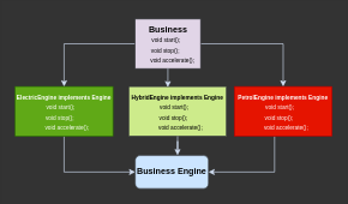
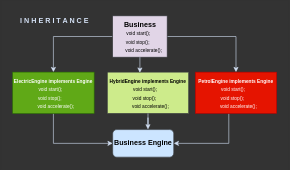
  <mxCell id="0" />
  <mxCell id="1" parent="0" />
  <mxCell id="2" style="edgeStyle=orthogonalEdgeStyle;rounded=0;orthogonalLoop=1;jettySize=auto;html=1;entryX=0.5;entryY=0;entryDx=0;entryDy=0;strokeColor=#D4E1F5;fillColor=#cdeb8b;" edge="1" parent="1" source="4" target="7"><mxGeometry relative="1" as="geometry" /></mxCell>
  <mxCell id="3" style="edgeStyle=orthogonalEdgeStyle;rounded=0;orthogonalLoop=1;jettySize=auto;html=1;strokeColor=#D4E1F5;" edge="1" parent="1" source="4" target="10"><mxGeometry relative="1" as="geometry" /></mxCell>
  <mxCell id="4" value="&lt;div&gt;&lt;font style=&quot;font-size: 8px;&quot;&gt;&lt;br&gt;&amp;nbsp; &amp;nbsp; &amp;nbsp; &amp;nbsp; void start();&amp;nbsp; &amp;nbsp; &amp;nbsp; &amp;nbsp; &amp;nbsp;&amp;nbsp;&lt;/font&gt;&lt;/div&gt;&lt;div&gt;&lt;font style=&quot;font-size: 8px;&quot;&gt;&amp;nbsp; &amp;nbsp; &amp;nbsp; &amp;nbsp; &amp;nbsp;void stop();&amp;nbsp; &amp;nbsp; &amp;nbsp; &amp;nbsp; &amp;nbsp; &amp;nbsp;&amp;nbsp;&lt;br&gt;&lt;/font&gt;&lt;span style=&quot;font-size: 8px; background-color: transparent; color: light-dark(rgb(0, 0, 0), rgb(255, 255, 255));&quot;&gt;&amp;nbsp; &amp;nbsp; &amp;nbsp; void accelerate();&lt;/span&gt;&lt;/div&gt;" style="rounded=0;whiteSpace=wrap;html=1;fillColor=#e1d5e7;strokeColor=#36393d;" vertex="1" parent="1"><mxGeometry x="187" y="26" width="91" height="69" as="geometry" /></mxCell>
  <mxCell id="5" value="&lt;b&gt;&lt;font style=&quot;color: rgb(0, 0, 0);&quot;&gt;&amp;nbsp; Business&amp;nbsp;&amp;nbsp;&lt;/font&gt;&lt;/b&gt;" style="text;html=1;align=center;verticalAlign=middle;whiteSpace=wrap;rounded=0;" vertex="1" parent="1"><mxGeometry x="177.5" y="26" width="110" height="30" as="geometry" /></mxCell>
  <mxCell id="6" style="edgeStyle=orthogonalEdgeStyle;rounded=0;orthogonalLoop=1;jettySize=auto;html=1;strokeColor=#D4E1F5;" edge="1" parent="1" source="7" target="11"><mxGeometry relative="1" as="geometry"><Array as="points"><mxPoint x="88" y="239" /></Array></mxGeometry></mxCell>
  <mxCell id="7" value="&lt;div&gt;&lt;font style=&quot;font-size: 8px; color: rgb(255, 255, 255);&quot;&gt;&lt;b&gt;ElectricEngine implements Engine&lt;/b&gt;&lt;br&gt;&amp;nbsp; &amp;nbsp; &amp;nbsp; &amp;nbsp; void start();&amp;nbsp; &amp;nbsp; &amp;nbsp; &amp;nbsp; &amp;nbsp; &amp;nbsp;&amp;nbsp;&lt;/font&gt;&lt;/div&gt;&lt;div&gt;&lt;font style=&quot;color: rgb(255, 255, 255);&quot;&gt;&lt;font style=&quot;font-size: 8px;&quot;&gt;&amp;nbsp; &amp;nbsp; &amp;nbsp; &amp;nbsp; &amp;nbsp;void stop();&amp;nbsp; &amp;nbsp; &amp;nbsp; &amp;nbsp; &amp;nbsp; &amp;nbsp; &amp;nbsp;&amp;nbsp;&lt;br&gt;&lt;/font&gt;&lt;span style=&quot;font-size: 8px; background-color: transparent;&quot;&gt;&amp;nbsp; &amp;nbsp; &amp;nbsp; void accelerate();&amp;nbsp;&amp;nbsp;&lt;/span&gt;&lt;/font&gt;&lt;/div&gt;" style="rounded=0;whiteSpace=wrap;html=1;fillColor=#60a917;strokeColor=#2D7600;fontColor=#ffffff;" vertex="1" parent="1"><mxGeometry x="20" y="120" width="136" height="69" as="geometry" /></mxCell>
  <mxCell id="8" value="&lt;div&gt;&lt;font style=&quot;font-size: 8px; color: rgb(0, 0, 0);&quot;&gt;&lt;b style=&quot;&quot;&gt;HybridEngine implements Engine&lt;/b&gt;&lt;br&gt;&amp;nbsp; &amp;nbsp; &amp;nbsp; &amp;nbsp; void start();&amp;nbsp; &amp;nbsp; &amp;nbsp; &amp;nbsp; &amp;nbsp; &amp;nbsp;&amp;nbsp;&lt;/font&gt;&lt;/div&gt;&lt;div&gt;&lt;font&gt;&lt;font style=&quot;font-size: 8px; color: rgb(0, 0, 0);&quot;&gt;&amp;nbsp; &amp;nbsp; &amp;nbsp; &amp;nbsp; &amp;nbsp;void stop();&amp;nbsp; &amp;nbsp; &amp;nbsp; &amp;nbsp; &amp;nbsp; &amp;nbsp; &amp;nbsp;&amp;nbsp;&lt;br&gt;&lt;/font&gt;&lt;span style=&quot;font-size: 8px; background-color: transparent;&quot;&gt;&lt;font style=&quot;color: rgb(0, 0, 0);&quot;&gt;&amp;nbsp; &amp;nbsp; &amp;nbsp; void accelerate();&amp;nbsp;&amp;nbsp;&lt;/font&gt;&lt;/span&gt;&lt;/font&gt;&lt;/div&gt;" style="rounded=0;whiteSpace=wrap;html=1;fillColor=#cdeb8b;strokeColor=#36393d;" vertex="1" parent="1"><mxGeometry x="178" y="120" width="136" height="69" as="geometry" /></mxCell>
  <mxCell id="9" style="edgeStyle=orthogonalEdgeStyle;rounded=0;orthogonalLoop=1;jettySize=auto;html=1;entryX=1;entryY=0.5;entryDx=0;entryDy=0;strokeColor=#D4E1F5;" edge="1" parent="1" source="10" target="11"><mxGeometry relative="1" as="geometry"><Array as="points"><mxPoint x="381" y="239" /></Array></mxGeometry></mxCell>
  <mxCell id="10" value="&lt;div&gt;&lt;font style=&quot;font-size: 8px; color: rgb(255, 255, 255);&quot;&gt;&lt;b&gt;PetrolEngine implements Engine&lt;/b&gt;&lt;br&gt;&amp;nbsp; &amp;nbsp; &amp;nbsp; &amp;nbsp; void start();&amp;nbsp; &amp;nbsp; &amp;nbsp; &amp;nbsp; &amp;nbsp; &amp;nbsp;&amp;nbsp;&lt;/font&gt;&lt;/div&gt;&lt;div&gt;&lt;font style=&quot;color: rgb(255, 255, 255);&quot;&gt;&lt;font style=&quot;font-size: 8px;&quot;&gt;&amp;nbsp; &amp;nbsp; &amp;nbsp; &amp;nbsp; &amp;nbsp;void stop();&amp;nbsp; &amp;nbsp; &amp;nbsp; &amp;nbsp; &amp;nbsp; &amp;nbsp; &amp;nbsp;&amp;nbsp;&lt;br&gt;&lt;/font&gt;&lt;span style=&quot;font-size: 8px; background-color: transparent;&quot;&gt;&amp;nbsp; &amp;nbsp; &amp;nbsp; void accelerate();&amp;nbsp;&amp;nbsp;&lt;/span&gt;&lt;/font&gt;&lt;/div&gt;" style="rounded=0;whiteSpace=wrap;html=1;fillColor=#e51400;strokeColor=#B20000;fontColor=#ffffff;" vertex="1" parent="1"><mxGeometry x="325" y="120" width="136" height="69" as="geometry" /></mxCell>
  <mxCell id="11" value="&lt;b&gt;Business Engine&lt;/b&gt;" style="rounded=1;whiteSpace=wrap;html=1;fillColor=#cce5ff;strokeColor=#36393d;" vertex="1" parent="1"><mxGeometry x="187" y="216" width="102" height="46" as="geometry" /></mxCell>
  <mxCell id="12" style="edgeStyle=orthogonalEdgeStyle;rounded=0;orthogonalLoop=1;jettySize=auto;html=1;entryX=0.4;entryY=0.014;entryDx=0;entryDy=0;entryPerimeter=0;fillColor=#cce5ff;strokeColor=#D4E1F5;" edge="1" parent="1" source="4" target="8"><mxGeometry relative="1" as="geometry" /></mxCell>
  <mxCell id="13" style="edgeStyle=orthogonalEdgeStyle;rounded=0;orthogonalLoop=1;jettySize=auto;html=1;entryX=0.578;entryY=-0.007;entryDx=0;entryDy=0;entryPerimeter=0;strokeColor=#D4E1F5;" edge="1" parent="1" source="8" target="11"><mxGeometry relative="1" as="geometry" /></mxCell>
+ <mxCell id="14" value="&lt;font style=&quot;color: rgb(212, 225, 245);&quot;&gt;&lt;b&gt;I N H E R I T A N C E&lt;/b&gt;&lt;/font&gt;" style="text;html=1;align=center;verticalAlign=middle;whiteSpace=wrap;rounded=0;" vertex="1" parent="1"><mxGeometry x="25" y="20" width="130" height="30" as="geometry" /></mxCell>
